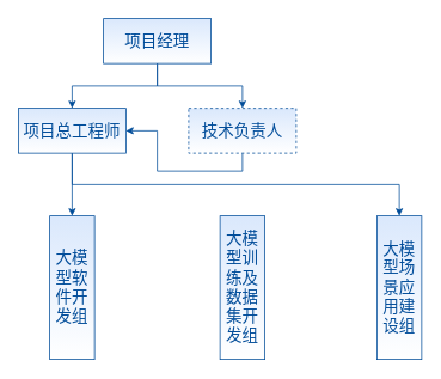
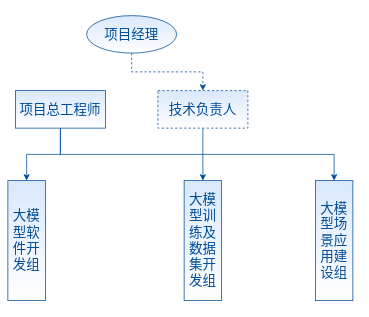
  <mxCell id="0" />
  <mxCell id="1" parent="0" />
- <mxCell id="2" style="edgeStyle=orthogonalEdgeStyle;rounded=0;orthogonalLoop=1;jettySize=auto;html=1;exitX=0.5;exitY=1;exitDx=0;exitDy=0;entryX=0.5;entryY=0;entryDx=0;entryDy=0;strokeColor=#004C99;" parent="1" source="4" target="9" edge="1"><mxGeometry relative="1" as="geometry" /></mxCell>
- <mxCell id="3" style="edgeStyle=orthogonalEdgeStyle;rounded=0;orthogonalLoop=1;jettySize=auto;html=1;exitX=0.5;exitY=1;exitDx=0;exitDy=0;entryX=0.5;entryY=0;entryDx=0;entryDy=0;strokeColor=#004C99;" parent="1" source="4" target="7" edge="1"><mxGeometry relative="1" as="geometry" /></mxCell>
- <mxCell id="4" value="&lt;font style=&quot;font-size: 18px; color: rgb(0, 76, 153);&quot;&gt;项目经理&lt;/font&gt;" style="rounded=0;whiteSpace=wrap;html=1;strokeColor=#004C99;fillColor=#dae8fc;gradientColor=#FFFFFF;" parent="1" vertex="1"><mxGeometry x="115" y="20" width="120" height="50" as="geometry" /></mxCell>
+ <mxCell id="2" style="edgeStyle=orthogonalEdgeStyle;rounded=0;orthogonalLoop=1;jettySize=auto;html=1;exitX=0.5;exitY=1;exitDx=0;exitDy=0;entryX=0.5;entryY=0;entryDx=0;entryDy=0;strokeColor=#004C99;dashed=1;" parent="1" source="4" target="9" edge="1"><mxGeometry relative="1" as="geometry" /></mxCell>
+ <mxCell id="4" value="&lt;font style=&quot;font-size: 18px; color: rgb(0, 76, 153);&quot;&gt;项目经理&lt;/font&gt;" style="ellipse;whiteSpace=wrap;html=1;strokeColor=#004C99;fillColor=#dae8fc;gradientColor=#FFFFFF;" parent="1" vertex="1"><mxGeometry x="115" y="20" width="120" height="50" as="geometry" /></mxCell>
  <mxCell id="5" style="edgeStyle=orthogonalEdgeStyle;rounded=0;orthogonalLoop=1;jettySize=auto;html=1;exitX=0.5;exitY=1;exitDx=0;exitDy=0;entryX=0.5;entryY=0;entryDx=0;entryDy=0;strokeColor=#004C99;" edge="1" parent="1" source="7" target="10"><mxGeometry relative="1" as="geometry" /></mxCell>
  <mxCell id="6" style="edgeStyle=orthogonalEdgeStyle;rounded=0;orthogonalLoop=1;jettySize=auto;html=1;exitX=0.5;exitY=1;exitDx=0;exitDy=0;entryX=0.5;entryY=0;entryDx=0;entryDy=0;strokeColor=#004C99;" edge="1" parent="1" source="7" target="12"><mxGeometry relative="1" as="geometry" /></mxCell>
  <mxCell id="7" value="&lt;font style=&quot;font-size: 18px; color: rgb(0, 76, 153);&quot;&gt;项目总工程师&lt;/font&gt;" style="rounded=0;whiteSpace=wrap;html=1;strokeColor=#004C99;fillColor=#dae8fc;gradientColor=#FFFFFF;" parent="1" vertex="1"><mxGeometry x="20" y="120" width="120" height="50" as="geometry" /></mxCell>
- <mxCell id="8" style="edgeStyle=orthogonalEdgeStyle;rounded=0;orthogonalLoop=1;jettySize=auto;html=1;exitX=0.5;exitY=1;exitDx=0;exitDy=0;strokeColor=#004C99;" edge="1" parent="1" source="9" target="7"><mxGeometry relative="1" as="geometry" /></mxCell>
+ <mxCell id="8" style="edgeStyle=orthogonalEdgeStyle;rounded=0;orthogonalLoop=1;jettySize=auto;html=1;exitX=0.5;exitY=1;exitDx=0;exitDy=0;strokeColor=#004C99;" edge="1" parent="1" source="9" target="11"><mxGeometry relative="1" as="geometry" /></mxCell>
  <mxCell id="9" value="&lt;font style=&quot;font-size: 18px; color: rgb(0, 76, 153);&quot;&gt;技术负责人&lt;/font&gt;" style="rounded=0;whiteSpace=wrap;html=1;strokeColor=#004C99;fillColor=#dae8fc;gradientColor=#FFFFFF;dashed=1;" parent="1" vertex="1"><mxGeometry x="210" y="120" width="120" height="50" as="geometry" /></mxCell>
- <mxCell id="10" value="&lt;font color=&quot;#004c99&quot;&gt;&lt;span style=&quot;font-size: 18px;&quot;&gt;大模型软件开发组&lt;/span&gt;&lt;/font&gt;" style="rounded=0;whiteSpace=wrap;html=1;strokeColor=#004C99;fillColor=#dae8fc;gradientColor=#FFFFFF;" parent="1" vertex="1"><mxGeometry x="55" y="240" width="50" height="160" as="geometry" /></mxCell>
+ <mxCell id="10" value="&lt;font color=&quot;#004c99&quot;&gt;&lt;span style=&quot;font-size: 18px;&quot;&gt;大模型软件开发组&lt;/span&gt;&lt;/font&gt;" style="rounded=0;whiteSpace=wrap;html=1;strokeColor=#004C99;fillColor=#dae8fc;gradientColor=#FFFFFF;" parent="1" vertex="1"><mxGeometry x="10" y="240" width="50" height="160" as="geometry" /></mxCell>
  <mxCell id="11" value="&lt;font color=&quot;#004c99&quot;&gt;&lt;span style=&quot;font-size: 18px;&quot;&gt;大模型训练及数据集开发组&lt;/span&gt;&lt;/font&gt;" style="rounded=0;whiteSpace=wrap;html=1;strokeColor=#004C99;fillColor=#dae8fc;gradientColor=#FFFFFF;" parent="1" vertex="1"><mxGeometry x="245" y="240" width="50" height="160" as="geometry" /></mxCell>
  <mxCell id="12" value="&lt;font color=&quot;#004c99&quot;&gt;&lt;span style=&quot;font-size: 18px;&quot;&gt;大模型场景应用建设组&lt;/span&gt;&lt;/font&gt;" style="rounded=0;whiteSpace=wrap;html=1;strokeColor=#004C99;fillColor=#dae8fc;gradientColor=#FFFFFF;" parent="1" vertex="1"><mxGeometry x="420" y="240" width="50" height="160" as="geometry" /></mxCell>
